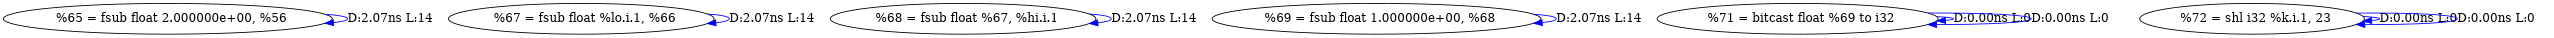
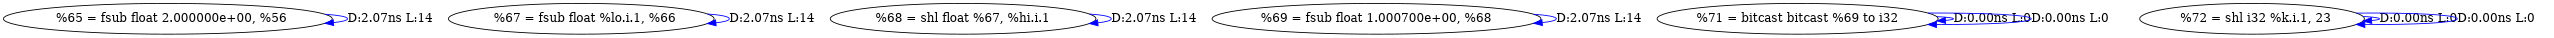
  digraph {
    edge [color=blue]
    n1 [label="  %65 = fsub float 2.000000e+00, %56"]
    n2 [label="  %67 = fsub float %lo.i.1, %66"]
-   n3 [label="  %68 = fsub float %67, %hi.i.1"]
-   n4 [label="  %69 = fsub float 1.000000e+00, %68"]
-   n5 [label="  %71 = bitcast float %69 to i32"]
+   n3 [label="%68 = shl float %67, %hi.i.1"]
+   n4 [label="%69 = fsub float 1.000700e+00, %68"]
+   n5 [label="%71 = bitcast bitcast %69 to i32"]
    n6 [label="  %72 = shl i32 %k.i.1, 23"]
    n1 -> n1 [label="D:2.07ns L:14"]
    n2 -> n2 [label="D:2.07ns L:14"]
    n3 -> n3 [label="D:2.07ns L:14"]
    n4 -> n4 [label="D:2.07ns L:14"]
    n5 -> n5 [label="D:0.00ns L:0"]
    n5 -> n5 [label="D:0.00ns L:0"]
    n6 -> n6 [label="D:0.00ns L:0"]
    n6 -> n6 [label="D:0.00ns L:0"]
  }
